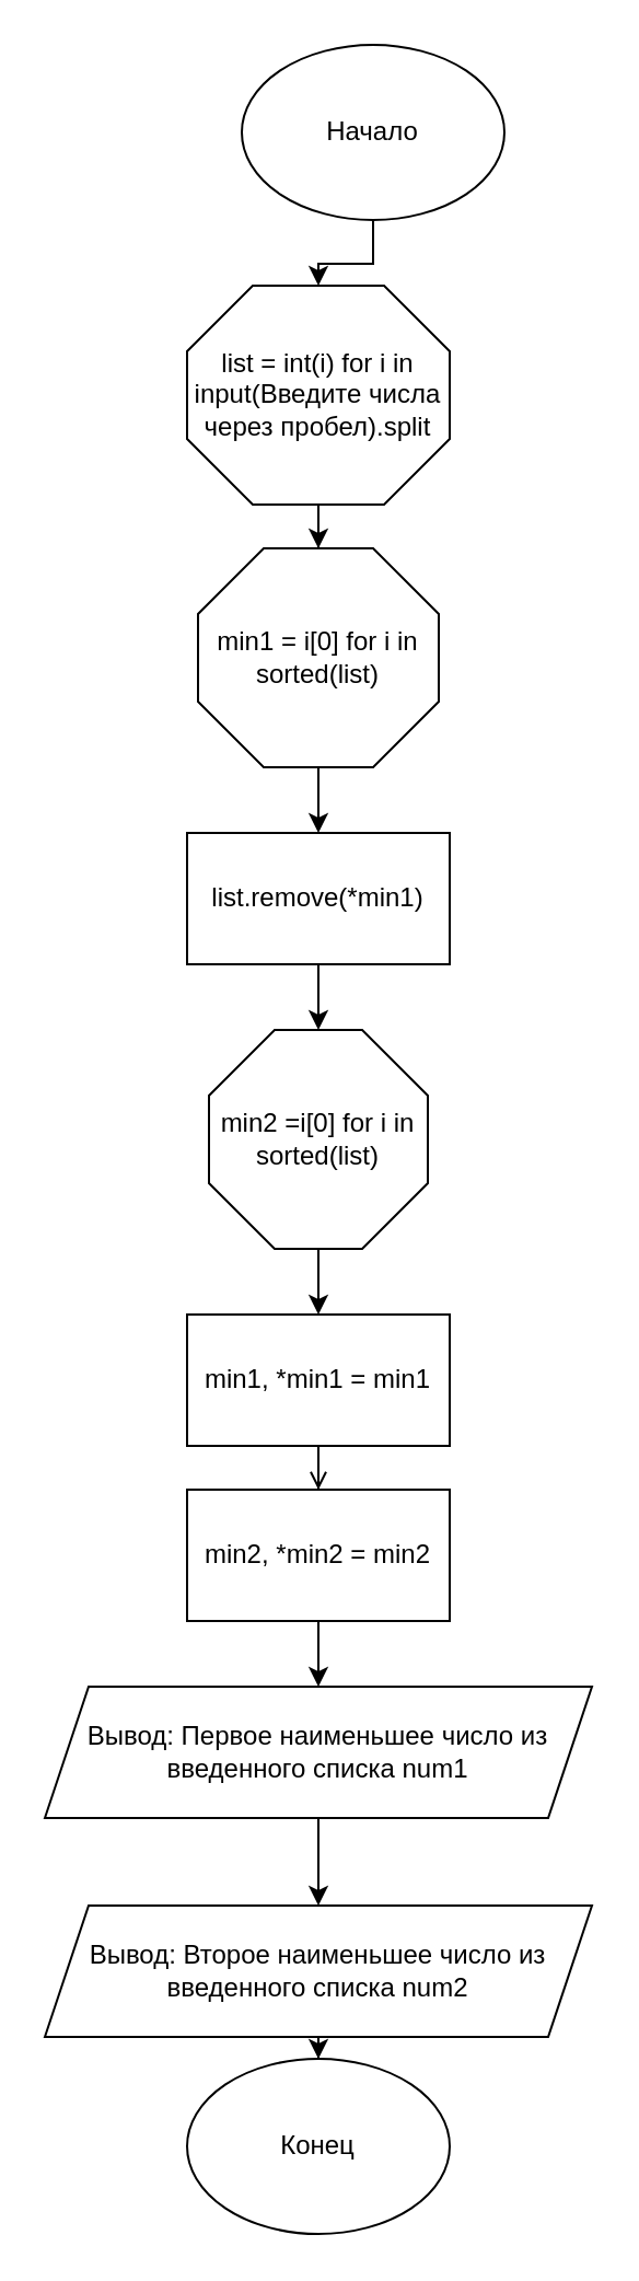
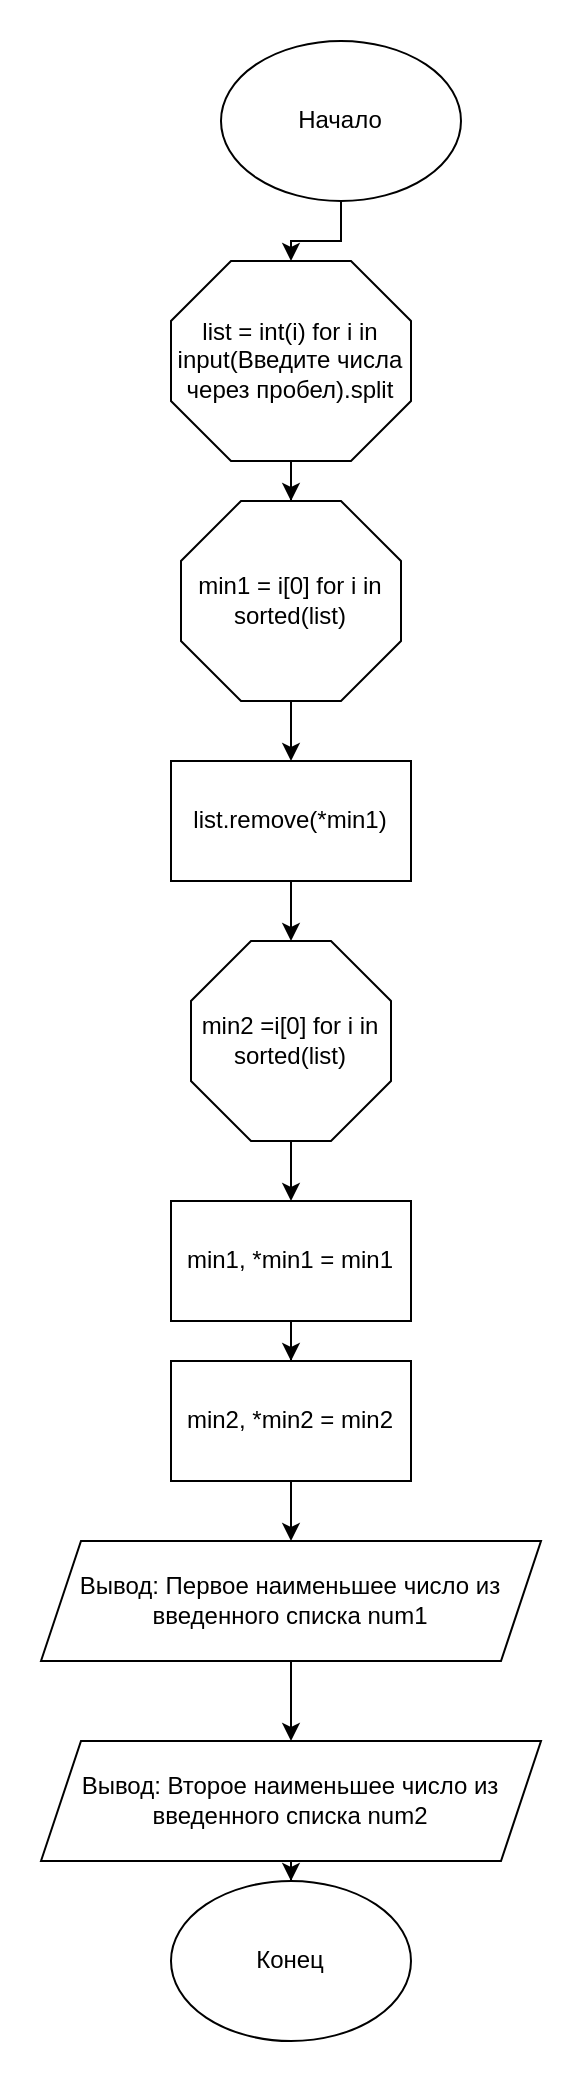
  <mxCell id="0" />
  <mxCell id="1" parent="0" />
  <mxCell id="2" style="edgeStyle=orthogonalEdgeStyle;rounded=0;orthogonalLoop=1;jettySize=auto;html=1;entryX=0.5;entryY=0;entryDx=0;entryDy=0;entryPerimeter=0;" edge="1" parent="1" source="3" target="5"><mxGeometry relative="1" as="geometry" /></mxCell>
  <mxCell id="3" value="Начало" style="ellipse;whiteSpace=wrap;html=1;" vertex="1" parent="1"><mxGeometry x="110" y="20" width="120" height="80" as="geometry" /></mxCell>
  <mxCell id="4" style="edgeStyle=orthogonalEdgeStyle;rounded=0;orthogonalLoop=1;jettySize=auto;html=1;entryX=0.5;entryY=0;entryDx=0;entryDy=0;entryPerimeter=0;" edge="1" parent="1" source="5" target="7"><mxGeometry relative="1" as="geometry" /></mxCell>
  <mxCell id="5" value="list = int(i) for i in input(Введите числа через пробел).split" style="whiteSpace=wrap;html=1;shape=mxgraph.basic.octagon2;align=center;verticalAlign=middle;dx=15;" vertex="1" parent="1"><mxGeometry x="85" y="130" width="120" height="100" as="geometry" /></mxCell>
  <mxCell id="6" style="edgeStyle=orthogonalEdgeStyle;rounded=0;orthogonalLoop=1;jettySize=auto;html=1;entryX=0.5;entryY=0;entryDx=0;entryDy=0;" edge="1" parent="1" source="7" target="9"><mxGeometry relative="1" as="geometry" /></mxCell>
  <mxCell id="7" value="min1 = i[0] for i in sorted(list)" style="whiteSpace=wrap;html=1;shape=mxgraph.basic.octagon2;align=center;verticalAlign=middle;dx=15;" vertex="1" parent="1"><mxGeometry x="90" y="250" width="110" height="100" as="geometry" /></mxCell>
  <mxCell id="8" style="edgeStyle=orthogonalEdgeStyle;rounded=0;orthogonalLoop=1;jettySize=auto;html=1;entryX=0.5;entryY=0;entryDx=0;entryDy=0;entryPerimeter=0;" edge="1" parent="1" source="9" target="11"><mxGeometry relative="1" as="geometry" /></mxCell>
  <mxCell id="9" value="list.remove(*min1)" style="rounded=0;whiteSpace=wrap;html=1;" vertex="1" parent="1"><mxGeometry x="85" y="380" width="120" height="60" as="geometry" /></mxCell>
  <mxCell id="10" style="edgeStyle=orthogonalEdgeStyle;rounded=0;orthogonalLoop=1;jettySize=auto;html=1;entryX=0.5;entryY=0;entryDx=0;entryDy=0;" edge="1" parent="1" source="11" target="13"><mxGeometry relative="1" as="geometry" /></mxCell>
  <mxCell id="11" value="min2 =i[0] for i in sorted(list)" style="whiteSpace=wrap;html=1;shape=mxgraph.basic.octagon2;align=center;verticalAlign=middle;dx=15;" vertex="1" parent="1"><mxGeometry x="95" y="470" width="100" height="100" as="geometry" /></mxCell>
- <mxCell id="12" style="edgeStyle=orthogonalEdgeStyle;rounded=0;orthogonalLoop=1;jettySize=auto;html=1;endArrow=open;" edge="1" parent="1" source="13" target="15"><mxGeometry relative="1" as="geometry" /></mxCell>
+ <mxCell id="12" style="edgeStyle=orthogonalEdgeStyle;rounded=0;orthogonalLoop=1;jettySize=auto;html=1;" edge="1" parent="1" source="13" target="15"><mxGeometry relative="1" as="geometry" /></mxCell>
  <mxCell id="13" value="min1, *min1 = min1" style="rounded=0;whiteSpace=wrap;html=1;" vertex="1" parent="1"><mxGeometry x="85" y="600" width="120" height="60" as="geometry" /></mxCell>
  <mxCell id="14" style="edgeStyle=orthogonalEdgeStyle;rounded=0;orthogonalLoop=1;jettySize=auto;html=1;entryX=0.5;entryY=0;entryDx=0;entryDy=0;" edge="1" parent="1" source="15" target="17"><mxGeometry relative="1" as="geometry" /></mxCell>
  <mxCell id="15" value="min2, *min2 = min2" style="rounded=0;whiteSpace=wrap;html=1;" vertex="1" parent="1"><mxGeometry x="85" y="680" width="120" height="60" as="geometry" /></mxCell>
  <mxCell id="16" style="edgeStyle=orthogonalEdgeStyle;rounded=0;orthogonalLoop=1;jettySize=auto;html=1;entryX=0.5;entryY=0;entryDx=0;entryDy=0;" edge="1" parent="1" source="17" target="19"><mxGeometry relative="1" as="geometry" /></mxCell>
  <mxCell id="17" value="Вывод: Первое наименьшее число из введенного списка num1" style="shape=parallelogram;perimeter=parallelogramPerimeter;whiteSpace=wrap;html=1;fixedSize=1;" vertex="1" parent="1"><mxGeometry x="20" y="770" width="250" height="60" as="geometry" /></mxCell>
  <mxCell id="18" style="edgeStyle=orthogonalEdgeStyle;rounded=0;orthogonalLoop=1;jettySize=auto;html=1;" edge="1" parent="1" source="19" target="20"><mxGeometry relative="1" as="geometry" /></mxCell>
  <mxCell id="19" value="Вывод: Второе наименьшее число из введенного списка num2" style="shape=parallelogram;perimeter=parallelogramPerimeter;whiteSpace=wrap;html=1;fixedSize=1;" vertex="1" parent="1"><mxGeometry x="20" y="870" width="250" height="60" as="geometry" /></mxCell>
  <mxCell id="20" value="Конец" style="ellipse;whiteSpace=wrap;html=1;" vertex="1" parent="1"><mxGeometry x="85" y="940" width="120" height="80" as="geometry" /></mxCell>
